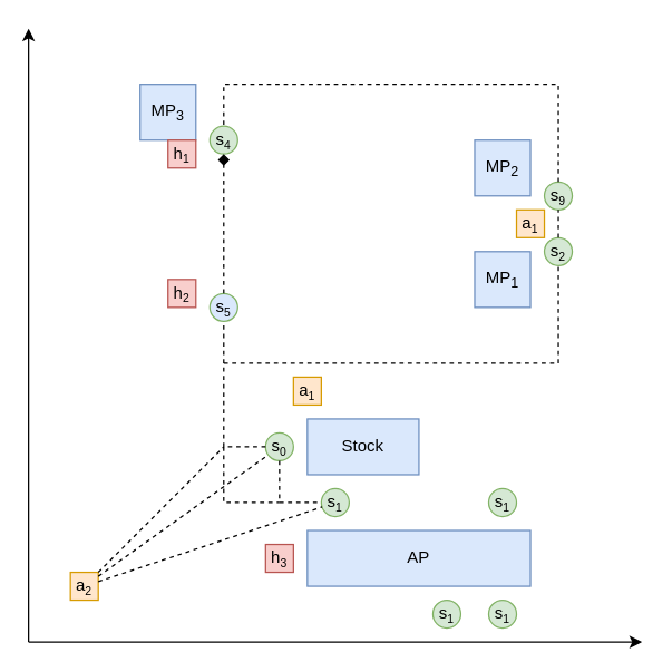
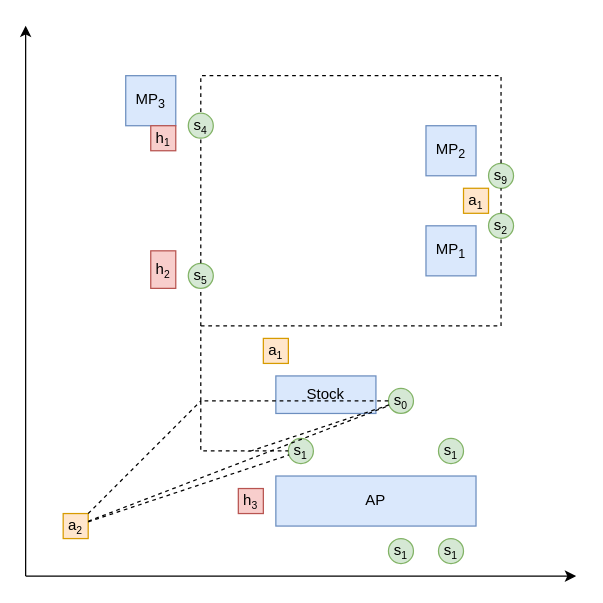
  <mxCell id="0" />
  <mxCell id="1" parent="0" />
  <mxCell id="2" value="" style="endArrow=classic;html=1;" edge="1" parent="1"><mxGeometry width="50" height="50" relative="1" as="geometry"><mxPoint x="20" y="460" as="sourcePoint" /><mxPoint x="460" y="460" as="targetPoint" /></mxGeometry></mxCell>
  <mxCell id="3" value="" style="endArrow=classic;html=1;" edge="1" parent="1"><mxGeometry width="50" height="50" relative="1" as="geometry"><mxPoint x="20" y="460" as="sourcePoint" /><mxPoint x="20" y="20" as="targetPoint" /></mxGeometry></mxCell>
  <mxCell id="4" value="AP" style="rounded=0;whiteSpace=wrap;html=1;fillColor=#dae8fc;strokeColor=#6c8ebf;" vertex="1" parent="1"><mxGeometry x="220" y="380" width="160" height="40" as="geometry" /></mxCell>
- <mxCell id="5" value="Stock" style="rounded=0;whiteSpace=wrap;html=1;fillColor=#dae8fc;strokeColor=#6c8ebf;" vertex="1" parent="1"><mxGeometry x="220" y="300" width="80" height="40" as="geometry" /></mxCell>
+ <mxCell id="5" value="Stock" style="rounded=0;whiteSpace=wrap;html=1;fillColor=#dae8fc;strokeColor=#6c8ebf;" vertex="1" parent="1"><mxGeometry x="220" y="300" width="80" height="30" as="geometry" /></mxCell>
  <mxCell id="6" value="MP&lt;sub&gt;3&lt;/sub&gt;" style="rounded=0;whiteSpace=wrap;html=1;fillColor=#dae8fc;strokeColor=#6c8ebf;" vertex="1" parent="1"><mxGeometry x="100" y="60" width="40" height="40" as="geometry" /></mxCell>
  <mxCell id="7" value="MP&lt;sub&gt;2&lt;/sub&gt;" style="rounded=0;whiteSpace=wrap;html=1;fillColor=#dae8fc;strokeColor=#6c8ebf;" vertex="1" parent="1"><mxGeometry x="340" y="100" width="40" height="40" as="geometry" /></mxCell>
  <mxCell id="8" value="MP&lt;sub&gt;1&lt;/sub&gt;" style="rounded=0;whiteSpace=wrap;html=1;fillColor=#dae8fc;strokeColor=#6c8ebf;" vertex="1" parent="1"><mxGeometry x="340" y="180" width="40" height="40" as="geometry" /></mxCell>
  <mxCell id="9" value="a&lt;span style=&quot;font-size: 10px&quot;&gt;&lt;sub&gt;1&lt;/sub&gt;&lt;/span&gt;" style="rounded=0;whiteSpace=wrap;html=1;fillColor=#ffe6cc;strokeColor=#d79b00;" vertex="1" parent="1"><mxGeometry x="210" y="270" width="20" height="20" as="geometry" /></mxCell>
  <mxCell id="10" value="a&lt;span style=&quot;font-size: 10px&quot;&gt;&lt;sub&gt;2&lt;/sub&gt;&lt;/span&gt;" style="rounded=0;whiteSpace=wrap;html=1;fillColor=#ffe6cc;strokeColor=#d79b00;" vertex="1" parent="1"><mxGeometry x="50" y="410" width="20" height="20" as="geometry" /></mxCell>
  <mxCell id="11" value="a&lt;span style=&quot;font-size: 10px&quot;&gt;&lt;sub&gt;1&lt;/sub&gt;&lt;/span&gt;" style="rounded=0;whiteSpace=wrap;html=1;fillColor=#ffe6cc;strokeColor=#d79b00;" vertex="1" parent="1"><mxGeometry x="370" y="150" width="20" height="20" as="geometry" /></mxCell>
- <mxCell id="12" value="s&lt;span style=&quot;font-size: 10px&quot;&gt;&lt;sub&gt;0&lt;/sub&gt;&lt;/span&gt;" style="ellipse;whiteSpace=wrap;html=1;aspect=fixed;fillColor=#d5e8d4;strokeColor=#82b366;" vertex="1" parent="1"><mxGeometry x="190" y="310" width="20" height="20" as="geometry" /></mxCell>
+ <mxCell id="12" value="s&lt;span style=&quot;font-size: 10px&quot;&gt;&lt;sub&gt;0&lt;/sub&gt;&lt;/span&gt;" style="ellipse;whiteSpace=wrap;html=1;aspect=fixed;fillColor=#d5e8d4;strokeColor=#82b366;" vertex="1" parent="1"><mxGeometry x="310" y="310" width="20" height="20" as="geometry" /></mxCell>
  <mxCell id="13" value="h&lt;span style=&quot;font-size: 10px&quot;&gt;&lt;sub&gt;1&lt;/sub&gt;&lt;/span&gt;" style="rounded=0;whiteSpace=wrap;html=1;fillColor=#f8cecc;strokeColor=#b85450;" vertex="1" parent="1"><mxGeometry x="120" y="100" width="20" height="20" as="geometry" /></mxCell>
- <mxCell id="14" value="h&lt;span style=&quot;font-size: 10px&quot;&gt;&lt;sub&gt;2&lt;/sub&gt;&lt;/span&gt;" style="rounded=0;whiteSpace=wrap;html=1;fillColor=#f8cecc;strokeColor=#b85450;" vertex="1" parent="1"><mxGeometry x="120" y="200" width="20" height="20" as="geometry" /></mxCell>
+ <mxCell id="14" value="h&lt;span style=&quot;font-size: 10px&quot;&gt;&lt;sub&gt;2&lt;/sub&gt;&lt;/span&gt;" style="rounded=0;whiteSpace=wrap;html=1;fillColor=#f8cecc;strokeColor=#b85450;" vertex="1" parent="1"><mxGeometry x="120" y="200" width="20" height="30" as="geometry" /></mxCell>
  <mxCell id="15" value="s&lt;span style=&quot;font-size: 10px&quot;&gt;&lt;sub&gt;1&lt;/sub&gt;&lt;/span&gt;" style="ellipse;whiteSpace=wrap;html=1;aspect=fixed;fillColor=#d5e8d4;strokeColor=#82b366;" vertex="1" parent="1"><mxGeometry x="350" y="350" width="20" height="20" as="geometry" /></mxCell>
  <mxCell id="16" value="s&lt;span style=&quot;font-size: 10px&quot;&gt;&lt;sub&gt;1&lt;/sub&gt;&lt;/span&gt;" style="ellipse;whiteSpace=wrap;html=1;aspect=fixed;fillColor=#d5e8d4;strokeColor=#82b366;" vertex="1" parent="1"><mxGeometry x="230" y="350" width="20" height="20" as="geometry" /></mxCell>
  <mxCell id="17" value="s&lt;span style=&quot;font-size: 10px&quot;&gt;&lt;sub&gt;1&lt;/sub&gt;&lt;/span&gt;" style="ellipse;whiteSpace=wrap;html=1;aspect=fixed;fillColor=#d5e8d4;strokeColor=#82b366;" vertex="1" parent="1"><mxGeometry x="350" y="430" width="20" height="20" as="geometry" /></mxCell>
  <mxCell id="18" value="s&lt;span style=&quot;font-size: 10px&quot;&gt;&lt;sub&gt;1&lt;/sub&gt;&lt;/span&gt;" style="ellipse;whiteSpace=wrap;html=1;aspect=fixed;fillColor=#d5e8d4;strokeColor=#82b366;" vertex="1" parent="1"><mxGeometry x="310" y="430" width="20" height="20" as="geometry" /></mxCell>
  <mxCell id="19" value="s&lt;span style=&quot;font-size: 10px&quot;&gt;&lt;sub&gt;2&lt;/sub&gt;&lt;/span&gt;" style="ellipse;whiteSpace=wrap;html=1;aspect=fixed;fillColor=#d5e8d4;strokeColor=#82b366;" vertex="1" parent="1"><mxGeometry x="390" y="170" width="20" height="20" as="geometry" /></mxCell>
  <mxCell id="20" value="s&lt;span style=&quot;font-size: 10px&quot;&gt;&lt;sub&gt;9&lt;/sub&gt;&lt;/span&gt;" style="ellipse;whiteSpace=wrap;html=1;aspect=fixed;fillColor=#d5e8d4;strokeColor=#82b366;" vertex="1" parent="1"><mxGeometry x="390" y="130" width="20" height="20" as="geometry" /></mxCell>
  <mxCell id="21" value="s&lt;span style=&quot;font-size: 10px&quot;&gt;&lt;sub&gt;4&lt;/sub&gt;&lt;/span&gt;" style="ellipse;whiteSpace=wrap;html=1;aspect=fixed;fillColor=#d5e8d4;strokeColor=#82b366;" vertex="1" parent="1"><mxGeometry x="150" y="90" width="20" height="20" as="geometry" /></mxCell>
- <mxCell id="22" value="s&lt;span style=&quot;font-size: 10px&quot;&gt;&lt;sub&gt;5&lt;/sub&gt;&lt;/span&gt;" style="ellipse;whiteSpace=wrap;html=1;aspect=fixed;fillColor=#dae8fc;strokeColor=#82b366;" vertex="1" parent="1"><mxGeometry x="150" y="210" width="20" height="20" as="geometry" /></mxCell>
+ <mxCell id="22" value="s&lt;span style=&quot;font-size: 10px&quot;&gt;&lt;sub&gt;5&lt;/sub&gt;&lt;/span&gt;" style="ellipse;whiteSpace=wrap;html=1;aspect=fixed;fillColor=#d5e8d4;strokeColor=#82b366;" vertex="1" parent="1"><mxGeometry x="150" y="210" width="20" height="20" as="geometry" /></mxCell>
  <mxCell id="23" value="h&lt;span style=&quot;font-size: 10px&quot;&gt;&lt;sub&gt;3&lt;/sub&gt;&lt;/span&gt;" style="rounded=0;whiteSpace=wrap;html=1;fillColor=#f8cecc;strokeColor=#b85450;" vertex="1" parent="1"><mxGeometry x="190" y="390" width="20" height="20" as="geometry" /></mxCell>
  <mxCell id="24" value="" style="endArrow=none;html=1;rounded=0;dashed=1;" edge="1" parent="1" source="12" target="16"><mxGeometry width="50" height="50" relative="1" as="geometry"><mxPoint x="250" y="260" as="sourcePoint" /><mxPoint x="300" y="210" as="targetPoint" /><Array as="points"><mxPoint x="200" y="360" /></Array></mxGeometry></mxCell>
  <mxCell id="25" value="" style="endArrow=none;html=1;rounded=0;dashed=1;" edge="1" parent="1" source="12" target="22"><mxGeometry width="50" height="50" relative="1" as="geometry"><mxPoint x="200" y="280" as="sourcePoint" /><mxPoint x="250" y="230" as="targetPoint" /><Array as="points"><mxPoint x="160" y="320" /></Array></mxGeometry></mxCell>
  <mxCell id="26" value="" style="endArrow=none;html=1;rounded=0;dashed=1;" edge="1" parent="1" target="19"><mxGeometry width="50" height="50" relative="1" as="geometry"><mxPoint x="160" y="260" as="sourcePoint" /><mxPoint x="210" y="260" as="targetPoint" /><Array as="points"><mxPoint x="400" y="260" /></Array></mxGeometry></mxCell>
  <mxCell id="27" value="" style="endArrow=none;html=1;dashed=1;" edge="1" parent="1" source="19" target="20"><mxGeometry width="50" height="50" relative="1" as="geometry"><mxPoint x="230" y="220" as="sourcePoint" /><mxPoint x="210" y="210" as="targetPoint" /></mxGeometry></mxCell>
- <mxCell id="28" value="" style="endArrow=diamond;html=1;dashed=1;" edge="1" parent="1" source="22" target="21"><mxGeometry width="50" height="50" relative="1" as="geometry"><mxPoint x="190" y="240" as="sourcePoint" /><mxPoint x="240" y="190" as="targetPoint" /></mxGeometry></mxCell>
+ <mxCell id="28" value="" style="endArrow=none;html=1;dashed=1;" edge="1" parent="1" source="22" target="21"><mxGeometry width="50" height="50" relative="1" as="geometry"><mxPoint x="190" y="240" as="sourcePoint" /><mxPoint x="240" y="190" as="targetPoint" /></mxGeometry></mxCell>
  <mxCell id="29" value="" style="endArrow=none;html=1;rounded=0;dashed=1;" edge="1" parent="1" source="20" target="21"><mxGeometry width="50" height="50" relative="1" as="geometry"><mxPoint x="170" y="220" as="sourcePoint" /><mxPoint x="170" y="120" as="targetPoint" /><Array as="points"><mxPoint x="400" y="60" /><mxPoint x="160" y="60" /></Array></mxGeometry></mxCell>
  <mxCell id="30" value="" style="endArrow=none;html=1;dashed=1;" edge="1" parent="1" source="10" target="12"><mxGeometry width="50" height="50" relative="1" as="geometry"><mxPoint x="260" y="250" as="sourcePoint" /><mxPoint x="310" y="200" as="targetPoint" /></mxGeometry></mxCell>
  <mxCell id="31" value="" style="endArrow=none;html=1;dashed=1;" edge="1" parent="1" source="10"><mxGeometry width="50" height="50" relative="1" as="geometry"><mxPoint x="260" y="250" as="sourcePoint" /><mxPoint x="160" y="320" as="targetPoint" /></mxGeometry></mxCell>
  <mxCell id="32" value="" style="endArrow=none;html=1;dashed=1;" edge="1" parent="1" source="10" target="16"><mxGeometry width="50" height="50" relative="1" as="geometry"><mxPoint x="260" y="250" as="sourcePoint" /><mxPoint x="200" y="360" as="targetPoint" /></mxGeometry></mxCell>
  <mxCell id="33" value="" style="endArrow=none;dashed=1;html=1;rounded=0;" edge="1" parent="1"><mxGeometry width="50" height="50" relative="1" as="geometry"><mxPoint x="160" y="320" as="sourcePoint" /><mxPoint x="200" y="360" as="targetPoint" /><Array as="points"><mxPoint x="160" y="360" /></Array></mxGeometry></mxCell>
